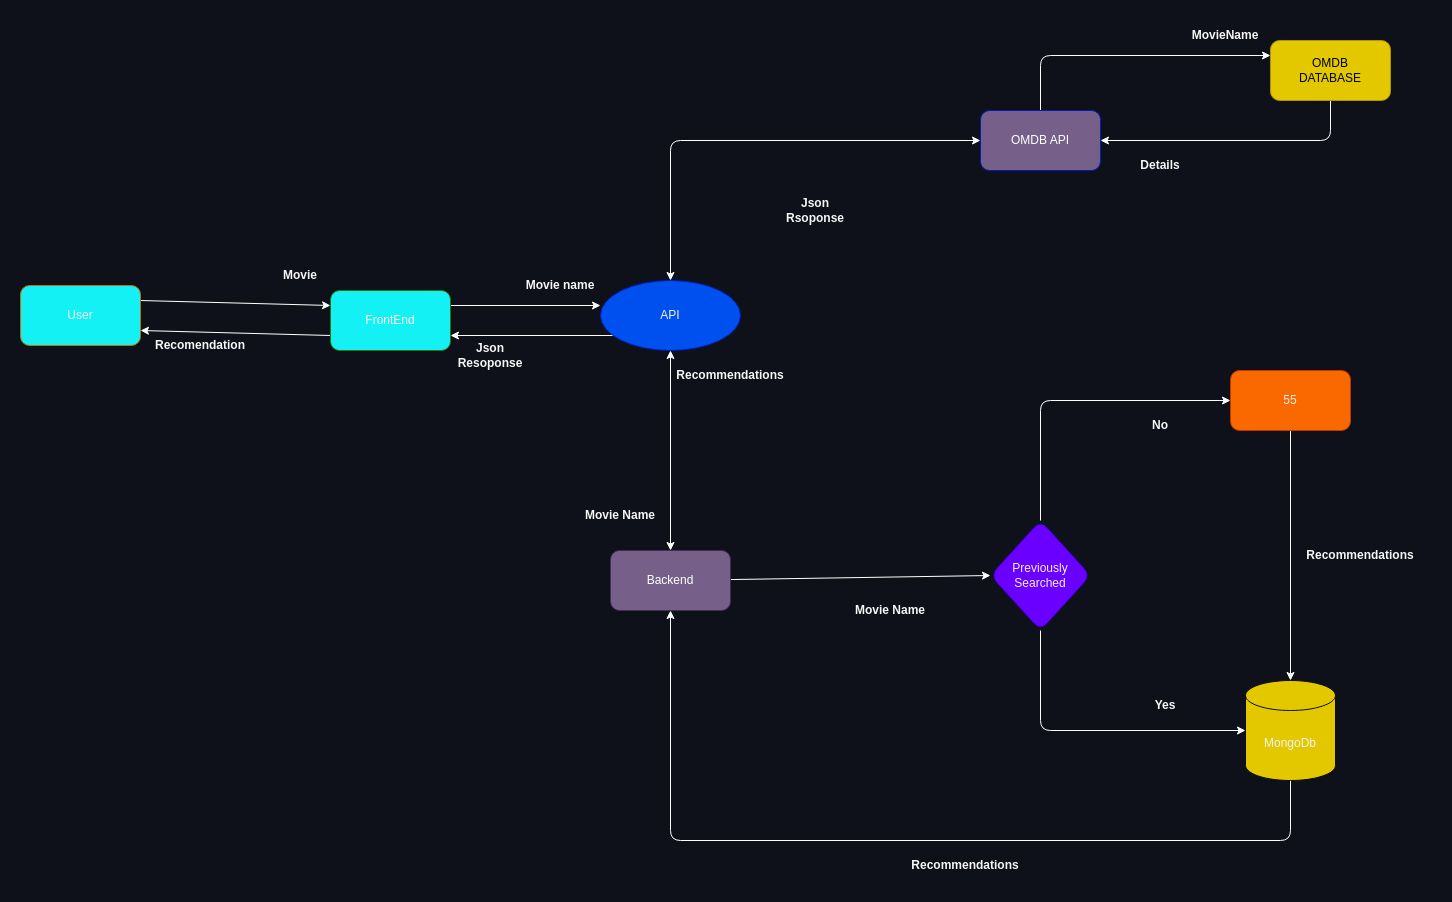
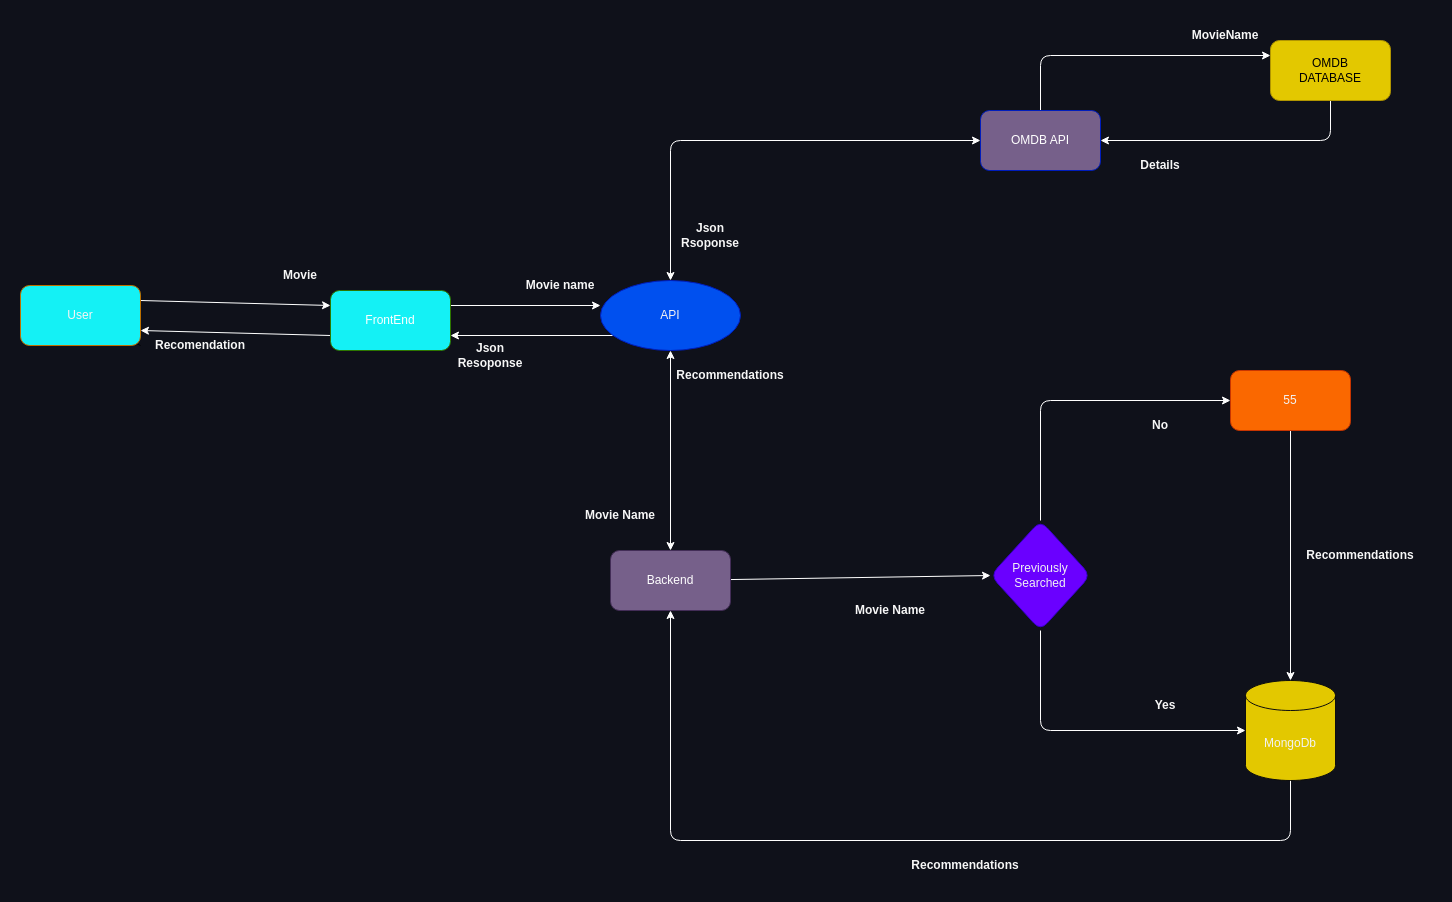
  <mxCell id="0" />
  <mxCell id="1" parent="0" />
  <mxCell id="2" value="" style="edgeStyle=none;html=1;" edge="1" parent="1" source="4"><mxGeometry relative="1" as="geometry"><mxPoint x="90" y="320" as="targetPoint" /></mxGeometry></mxCell>
  <mxCell id="3" value="" style="edgeStyle=none;html=1;exitX=1;exitY=0.25;exitDx=0;exitDy=0;entryX=0;entryY=0.25;entryDx=0;entryDy=0;strokeColor=#Ffffff;" edge="1" parent="1" source="4" target="7"><mxGeometry relative="1" as="geometry" /></mxCell>
  <mxCell id="4" value="&lt;p style=&quot;line-height: 180%;&quot;&gt;User&lt;/p&gt;" style="rounded=1;whiteSpace=wrap;html=1;fontColor=#f6f4f4;fillColor=#14f1f5;strokeColor=#BD7000;" vertex="1" parent="1"><mxGeometry x="20" y="285" width="120" height="60" as="geometry" /></mxCell>
  <mxCell id="5" value="" style="edgeStyle=none;html=1;entryX=1;entryY=0.75;entryDx=0;entryDy=0;exitX=0;exitY=0.75;exitDx=0;exitDy=0;strokeColor=#Ffffff;" edge="1" parent="1" source="7" target="4"><mxGeometry relative="1" as="geometry" /></mxCell>
  <mxCell id="6" style="edgeStyle=none;html=1;exitX=1;exitY=0.25;exitDx=0;exitDy=0;strokeColor=#Ffffff;" edge="1" parent="1" source="7"><mxGeometry relative="1" as="geometry"><mxPoint x="600" y="305" as="targetPoint" /></mxGeometry></mxCell>
  <mxCell id="7" value="FrontEnd" style="rounded=1;whiteSpace=wrap;html=1;fontColor=#ffffff;fillColor=#14f1f5;strokeColor=#2D7600;" vertex="1" parent="1"><mxGeometry x="330" y="290" width="120" height="60" as="geometry" /></mxCell>
  <mxCell id="8" value="Movie" style="text;strokeColor=none;align=center;fillColor=none;html=1;verticalAlign=middle;rounded=1;fontStyle=1;whiteSpace=wrap;fontColor=#f7f7f7;" vertex="1" parent="1"><mxGeometry x="270" y="260" width="60" height="30" as="geometry" /></mxCell>
  <mxCell id="9" value="Recomendation" style="text;html=1;strokeColor=none;fillColor=none;align=center;verticalAlign=middle;rounded=1;fontStyle=1;whiteSpace=wrap;fontColor=#f7f7f7;" vertex="1" parent="1"><mxGeometry x="170" y="330" width="60" height="30" as="geometry" /></mxCell>
  <mxCell id="10" style="edgeStyle=none;html=1;exitX=0;exitY=0.75;exitDx=0;exitDy=0;entryX=1;entryY=0.75;entryDx=0;entryDy=0;strokeColor=#Ffffff;" edge="1" parent="1" target="7"><mxGeometry relative="1" as="geometry"><mxPoint x="620" y="335" as="sourcePoint" /></mxGeometry></mxCell>
  <mxCell id="11" value="Movie name" style="text;html=1;strokeColor=none;fillColor=none;align=center;verticalAlign=middle;rounded=1;fontStyle=1;whiteSpace=wrap;fontColor=#f7f7f7;" vertex="1" parent="1"><mxGeometry x="510" y="270" width="100" height="30" as="geometry" /></mxCell>
  <mxCell id="12" value="Json Resoponse" style="text;html=1;strokeColor=none;fillColor=none;align=center;verticalAlign=middle;rounded=1;fontStyle=1;whiteSpace=wrap;fontColor=#f7f7f7;" vertex="1" parent="1"><mxGeometry x="460" y="340" width="60" height="30" as="geometry" /></mxCell>
  <mxCell id="13" value="" style="edgeStyle=none;html=1;entryX=0;entryY=0.5;entryDx=0;entryDy=0;strokeColor=#Ffffff;" edge="1" parent="1" source="14" target="28"><mxGeometry relative="1" as="geometry"><mxPoint x="1160" y="420" as="targetPoint" /></mxGeometry></mxCell>
  <mxCell id="14" value="Backend" style="whiteSpace=wrap;html=1;rounded=1;fontColor=#ffffff;fillColor=#76608a;strokeColor=#432D57;" vertex="1" parent="1"><mxGeometry x="610" y="550" width="120" height="60" as="geometry" /></mxCell>
  <mxCell id="15" value="Movie Name" style="text;html=1;strokeColor=none;fillColor=none;align=center;verticalAlign=middle;rounded=1;fontStyle=1;whiteSpace=wrap;fontColor=#f7f7f7;" vertex="1" parent="1"><mxGeometry x="580" y="500" width="80" height="30" as="geometry" /></mxCell>
  <mxCell id="16" value="Recommendations" style="text;html=1;strokeColor=none;fillColor=none;align=center;verticalAlign=middle;rounded=1;fontStyle=1;whiteSpace=wrap;fontColor=#f7f7f7;" vertex="1" parent="1"><mxGeometry x="680" y="360" width="100" height="30" as="geometry" /></mxCell>
  <mxCell id="17" value="" style="edgeStyle=none;html=1;exitX=0.5;exitY=0;exitDx=0;exitDy=0;entryX=0;entryY=0.25;entryDx=0;entryDy=0;strokeColor=#Ffffff;" edge="1" parent="1" source="18" target="21"><mxGeometry relative="1" as="geometry"><Array as="points"><mxPoint x="1040" y="55" /></Array></mxGeometry></mxCell>
  <mxCell id="18" value="OMDB API" style="whiteSpace=wrap;html=1;rounded=1;fontColor=#ffffff;fillColor=#76608a;strokeColor=#001DBC;" vertex="1" parent="1"><mxGeometry x="980" y="110" width="120" height="60" as="geometry" /></mxCell>
  <mxCell id="19" value="MovieName" style="text;html=1;strokeColor=none;fillColor=none;align=center;verticalAlign=middle;rounded=1;fontStyle=1;whiteSpace=wrap;fontColor=#f7f7f7;" vertex="1" parent="1"><mxGeometry x="1195" y="20" width="60" height="30" as="geometry" /></mxCell>
  <mxCell id="20" style="edgeStyle=none;html=1;exitX=0.5;exitY=1;exitDx=0;exitDy=0;entryX=1;entryY=0.5;entryDx=0;entryDy=0;strokeColor=#Ffffff;" edge="1" parent="1" source="21" target="18"><mxGeometry relative="1" as="geometry"><Array as="points"><mxPoint x="1330" y="140" /></Array></mxGeometry></mxCell>
  <mxCell id="21" value="OMDB&lt;br&gt;DATABASE" style="whiteSpace=wrap;html=1;rounded=1;fontColor=#000000;fillColor=#e3c800;strokeColor=#B09500;" vertex="1" parent="1"><mxGeometry x="1270" y="40" width="120" height="60" as="geometry" /></mxCell>
  <mxCell id="22" value="Details" style="text;html=1;strokeColor=none;fillColor=none;align=center;verticalAlign=middle;rounded=1;fontStyle=1;whiteSpace=wrap;fontColor=#f7f7f7;" vertex="1" parent="1"><mxGeometry x="1130" y="150" width="60" height="30" as="geometry" /></mxCell>
- <mxCell id="23" value="Json Rsoponse" style="text;html=1;strokeColor=none;fillColor=none;align=center;verticalAlign=middle;rounded=1;fontStyle=1;whiteSpace=wrap;fontColor=#f7f7f7;" vertex="1" parent="1"><mxGeometry x="785" y="195" width="60" height="30" as="geometry" /></mxCell>
+ <mxCell id="23" value="Json Rsoponse" style="text;html=1;strokeColor=none;fillColor=none;align=center;verticalAlign=middle;rounded=1;fontStyle=1;whiteSpace=wrap;fontColor=#f7f7f7;" vertex="1" parent="1"><mxGeometry x="680" y="220" width="60" height="30" as="geometry" /></mxCell>
  <mxCell id="24" value="API" style="ellipse;whiteSpace=wrap;html=1;align=center;newEdgeStyle={&quot;edgeStyle&quot;:&quot;entityRelationEdgeStyle&quot;,&quot;startArrow&quot;:&quot;none&quot;,&quot;endArrow&quot;:&quot;none&quot;,&quot;segment&quot;:10,&quot;curved&quot;:1,&quot;sourcePerimeterSpacing&quot;:0,&quot;targetPerimeterSpacing&quot;:0};treeFolding=1;treeMoving=1;labelBackgroundColor=none;rounded=1;fillColor=#0050ef;fontColor=#f2f2f2;strokeColor=#001DBC;" vertex="1" parent="1"><mxGeometry x="600" y="280" width="140" height="70" as="geometry" /></mxCell>
  <mxCell id="25" value="" style="endArrow=classic;startArrow=classic;html=1;exitX=0.5;exitY=0;exitDx=0;exitDy=0;entryX=0;entryY=0.5;entryDx=0;entryDy=0;strokeColor=#Ffffff;" edge="1" parent="1" source="24" target="18"><mxGeometry width="50" height="50" relative="1" as="geometry"><mxPoint x="660" y="240" as="sourcePoint" /><mxPoint x="710" y="190" as="targetPoint" /><Array as="points"><mxPoint x="670" y="140" /></Array></mxGeometry></mxCell>
  <mxCell id="26" style="edgeStyle=none;html=1;exitX=0.5;exitY=0;exitDx=0;exitDy=0;entryX=0;entryY=0.5;entryDx=0;entryDy=0;fillColor=#a20025;strokeColor=#Ffffff;" edge="1" parent="1" source="28" target="31"><mxGeometry relative="1" as="geometry"><mxPoint x="1540" y="190" as="targetPoint" /><Array as="points"><mxPoint x="1040" y="400" /></Array></mxGeometry></mxCell>
  <mxCell id="27" style="edgeStyle=none;html=1;exitX=0.5;exitY=1;exitDx=0;exitDy=0;entryX=0;entryY=0.5;entryDx=0;entryDy=0;entryPerimeter=0;fillColor=#60a917;strokeColor=#Ffffff;" edge="1" parent="1" source="28" target="33"><mxGeometry relative="1" as="geometry"><mxPoint x="1530" y="440" as="targetPoint" /><Array as="points"><mxPoint x="1040" y="730" /></Array></mxGeometry></mxCell>
  <mxCell id="28" value="Previously Searched" style="rhombus;whiteSpace=wrap;html=1;rounded=1;fillColor=#6a00ff;fontColor=#f2f2f2;strokeColor=#3700CC;" vertex="1" parent="1"><mxGeometry x="990" y="520" width="100" height="110" as="geometry" /></mxCell>
  <mxCell id="29" value="Yes" style="text;html=1;strokeColor=none;fillColor=none;align=center;verticalAlign=middle;rounded=1;fontStyle=1;whiteSpace=wrap;fontColor=#f7f7f7;" vertex="1" parent="1"><mxGeometry x="1135" y="690" width="60" height="30" as="geometry" /></mxCell>
  <mxCell id="30" style="edgeStyle=none;html=1;exitX=0.5;exitY=1;exitDx=0;exitDy=0;entryX=0.5;entryY=0;entryDx=0;entryDy=0;entryPerimeter=0;strokeColor=#Ffffff;" edge="1" parent="1" source="31" target="33"><mxGeometry relative="1" as="geometry" /></mxCell>
  <mxCell id="31" value="55" style="rounded=1;whiteSpace=wrap;html=1;fillColor=#fa6800;fontColor=#f2f2f2;strokeColor=#C73500;" vertex="1" parent="1"><mxGeometry x="1230" y="370" width="120" height="60" as="geometry" /></mxCell>
  <mxCell id="32" style="edgeStyle=none;html=1;exitX=0.5;exitY=1;exitDx=0;exitDy=0;exitPerimeter=0;entryX=0.5;entryY=1;entryDx=0;entryDy=0;strokeColor=#Ffffff;" edge="1" parent="1" source="33" target="14"><mxGeometry relative="1" as="geometry"><Array as="points"><mxPoint x="1290" y="840" /><mxPoint x="670" y="840" /></Array></mxGeometry></mxCell>
  <mxCell id="33" value="MongoDb" style="shape=cylinder3;whiteSpace=wrap;html=1;boundedLbl=1;backgroundOutline=1;size=15;labelBackgroundColor=none;rounded=1;fillColor=#e3c800;fontColor=#f2f2f2;strokeColor=#0d0d0d;strokeWidth=1;" vertex="1" parent="1"><mxGeometry x="1245" y="680" width="90" height="100" as="geometry" /></mxCell>
  <mxCell id="34" value="Recommendations" style="text;html=1;strokeColor=none;fillColor=none;align=center;verticalAlign=middle;rounded=1;rotation=0;fontStyle=1;whiteSpace=wrap;fontColor=#f7f7f7;" vertex="1" parent="1"><mxGeometry x="1290" y="530" width="140" height="50" as="geometry" /></mxCell>
  <mxCell id="35" value="Movie Name" style="text;html=1;strokeColor=none;fillColor=none;align=center;verticalAlign=middle;rounded=1;fontStyle=1;whiteSpace=wrap;fontColor=#f7f7f7;" vertex="1" parent="1"><mxGeometry x="840" y="590" width="100" height="40" as="geometry" /></mxCell>
  <mxCell id="36" value="No" style="text;html=1;strokeColor=none;fillColor=none;align=center;verticalAlign=middle;rounded=1;fontStyle=1;whiteSpace=wrap;fontColor=#f7f7f7;" vertex="1" parent="1"><mxGeometry x="1130" y="410" width="60" height="30" as="geometry" /></mxCell>
  <mxCell id="37" value="Recommendations" style="text;html=1;strokeColor=none;fillColor=none;align=center;verticalAlign=middle;rounded=1;fontStyle=1;whiteSpace=wrap;fontColor=#f7f7f7;" vertex="1" parent="1"><mxGeometry x="900" y="850" width="130" height="30" as="geometry" /></mxCell>
  <mxCell id="38" value="" style="endArrow=classic;startArrow=classic;html=1;strokeColor=#Ffffff;" edge="1" parent="1" target="24"><mxGeometry width="50" height="50" relative="1" as="geometry"><mxPoint x="670" y="550" as="sourcePoint" /><mxPoint x="720" y="500" as="targetPoint" /></mxGeometry></mxCell>
